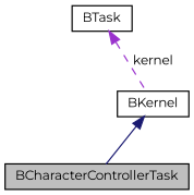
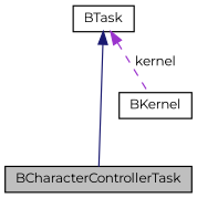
  digraph {
    fontname=Montserrat
    node [color=black fillcolor=white fontname=Montserrat fontsize=10 shape=record style=filled]
    edge [dir=back fontname=Montserrat fontsize=10 labelfontname=Helvetica labelfontsize=10]
    n1 [fillcolor=grey75 fontcolor=black height=0.2 label=BCharacterControllerTask width=0.4]
    n2 [height=0.2 label=BTask width=0.4]
    n3 [height=0.2 label=BKernel width=0.4]
-   n3 -> n1 [color=midnightblue style=solid]
+   n2 -> n1 [color=midnightblue style=solid]
    n2 -> n3 [color=darkorchid3 label=" kernel" style=dashed]
  }
